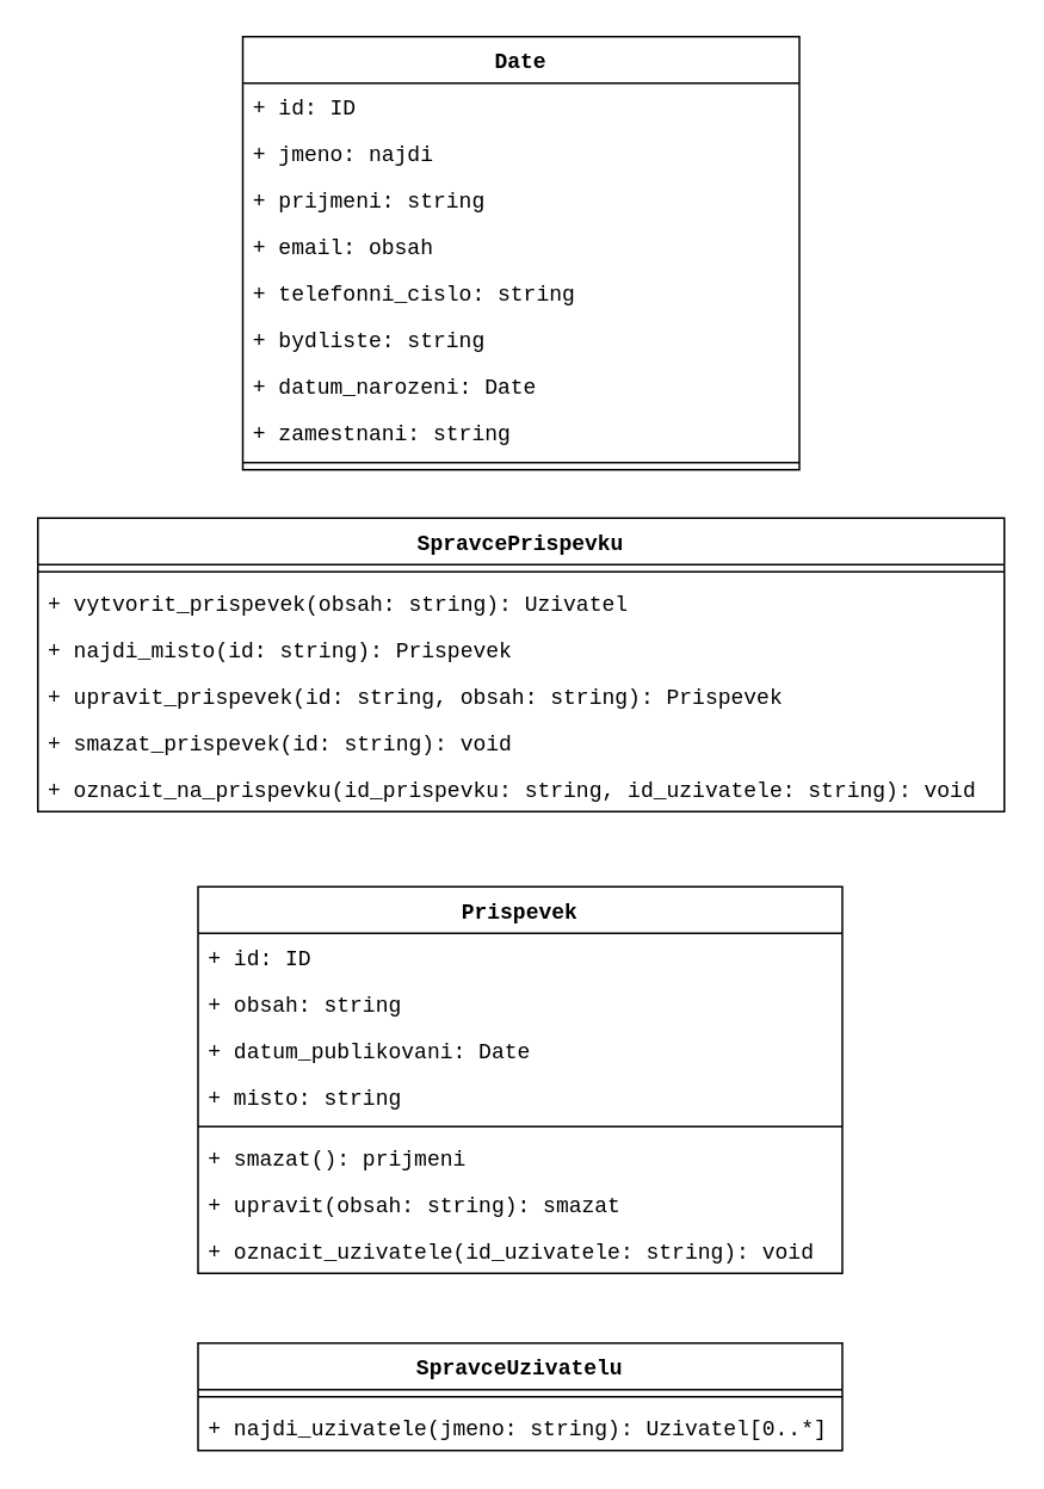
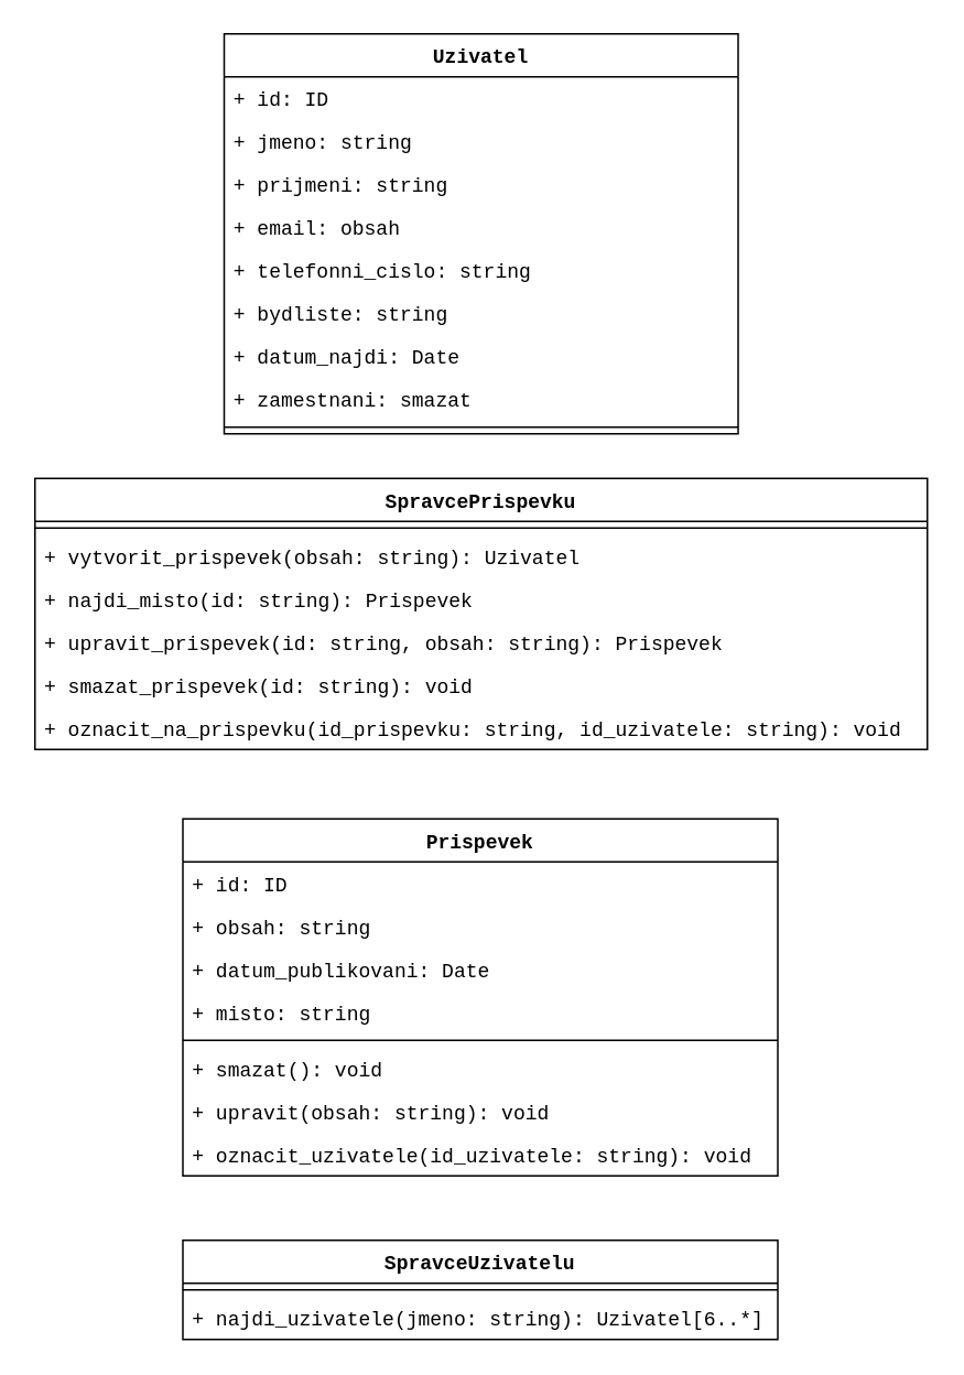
  <mxCell id="0" />
  <mxCell id="1" parent="0" />
  <mxCell id="2" value="Prispevek" style="swimlane;fontStyle=1;align=center;verticalAlign=top;childLayout=stackLayout;horizontal=1;startSize=26;horizontalStack=0;resizeParent=1;resizeParentMax=0;resizeLast=0;collapsible=1;marginBottom=0;fontFamily=Courier New;" vertex="1" parent="1"><mxGeometry x="110" y="495" width="360" height="216" as="geometry" /></mxCell>
  <mxCell id="3" value="+ id: ID" style="text;strokeColor=none;fillColor=none;align=left;verticalAlign=top;spacingLeft=4;spacingRight=4;overflow=hidden;rotatable=0;points=[[0,0.5],[1,0.5]];portConstraint=eastwest;fontFamily=Courier New;" vertex="1" parent="2"><mxGeometry y="26" width="360" height="26" as="geometry" /></mxCell>
  <mxCell id="4" value="+ obsah: string" style="text;strokeColor=none;fillColor=none;align=left;verticalAlign=top;spacingLeft=4;spacingRight=4;overflow=hidden;rotatable=0;points=[[0,0.5],[1,0.5]];portConstraint=eastwest;fontFamily=Courier New;" vertex="1" parent="2"><mxGeometry y="52" width="360" height="26" as="geometry" /></mxCell>
  <mxCell id="5" value="+ datum_publikovani: Date" style="text;strokeColor=none;fillColor=none;align=left;verticalAlign=top;spacingLeft=4;spacingRight=4;overflow=hidden;rotatable=0;points=[[0,0.5],[1,0.5]];portConstraint=eastwest;fontFamily=Courier New;" vertex="1" parent="2"><mxGeometry y="78" width="360" height="26" as="geometry" /></mxCell>
  <mxCell id="6" value="+ misto: string" style="text;strokeColor=none;fillColor=none;align=left;verticalAlign=top;spacingLeft=4;spacingRight=4;overflow=hidden;rotatable=0;points=[[0,0.5],[1,0.5]];portConstraint=eastwest;fontFamily=Courier New;" vertex="1" parent="2"><mxGeometry y="104" width="360" height="26" as="geometry" /></mxCell>
  <mxCell id="7" value="" style="line;strokeWidth=1;fillColor=none;align=left;verticalAlign=middle;spacingTop=-1;spacingLeft=3;spacingRight=3;rotatable=0;labelPosition=right;points=[];portConstraint=eastwest;strokeColor=inherit;fontFamily=Courier New;" vertex="1" parent="2"><mxGeometry y="130" width="360" height="8" as="geometry" /></mxCell>
- <mxCell id="8" value="+ smazat(): prijmeni" style="text;strokeColor=none;fillColor=none;align=left;verticalAlign=top;spacingLeft=4;spacingRight=4;overflow=hidden;rotatable=0;points=[[0,0.5],[1,0.5]];portConstraint=eastwest;fontFamily=Courier New;" vertex="1" parent="2"><mxGeometry y="138" width="360" height="26" as="geometry" /></mxCell>
- <mxCell id="9" value="+ upravit(obsah: string): smazat" style="text;strokeColor=none;fillColor=none;align=left;verticalAlign=top;spacingLeft=4;spacingRight=4;overflow=hidden;rotatable=0;points=[[0,0.5],[1,0.5]];portConstraint=eastwest;fontFamily=Courier New;" vertex="1" parent="2"><mxGeometry y="164" width="360" height="26" as="geometry" /></mxCell>
+ <mxCell id="8" value="+ smazat(): void" style="text;strokeColor=none;fillColor=none;align=left;verticalAlign=top;spacingLeft=4;spacingRight=4;overflow=hidden;rotatable=0;points=[[0,0.5],[1,0.5]];portConstraint=eastwest;fontFamily=Courier New;" vertex="1" parent="2"><mxGeometry y="138" width="360" height="26" as="geometry" /></mxCell>
+ <mxCell id="9" value="+ upravit(obsah: string): void" style="text;strokeColor=none;fillColor=none;align=left;verticalAlign=top;spacingLeft=4;spacingRight=4;overflow=hidden;rotatable=0;points=[[0,0.5],[1,0.5]];portConstraint=eastwest;fontFamily=Courier New;" vertex="1" parent="2"><mxGeometry y="164" width="360" height="26" as="geometry" /></mxCell>
  <mxCell id="10" value="+ oznacit_uzivatele(id_uzivatele: string): void" style="text;strokeColor=none;fillColor=none;align=left;verticalAlign=top;spacingLeft=4;spacingRight=4;overflow=hidden;rotatable=0;points=[[0,0.5],[1,0.5]];portConstraint=eastwest;fontFamily=Courier New;" vertex="1" parent="2"><mxGeometry y="190" width="360" height="26" as="geometry" /></mxCell>
- <mxCell id="11" value="Date" style="swimlane;fontStyle=1;align=center;verticalAlign=top;childLayout=stackLayout;horizontal=1;startSize=26;horizontalStack=0;resizeParent=1;resizeParentMax=0;resizeLast=0;collapsible=1;marginBottom=0;fontFamily=Courier New;" vertex="1" parent="1"><mxGeometry x="135" y="20" width="311" height="242" as="geometry" /></mxCell>
+ <mxCell id="11" value="Uzivatel" style="swimlane;fontStyle=1;align=center;verticalAlign=top;childLayout=stackLayout;horizontal=1;startSize=26;horizontalStack=0;resizeParent=1;resizeParentMax=0;resizeLast=0;collapsible=1;marginBottom=0;fontFamily=Courier New;" vertex="1" parent="1"><mxGeometry x="135" y="20" width="311" height="242" as="geometry" /></mxCell>
  <mxCell id="12" value="+ id: ID" style="text;strokeColor=none;fillColor=none;align=left;verticalAlign=top;spacingLeft=4;spacingRight=4;overflow=hidden;rotatable=0;points=[[0,0.5],[1,0.5]];portConstraint=eastwest;fontFamily=Courier New;" vertex="1" parent="11"><mxGeometry y="26" width="311" height="26" as="geometry" /></mxCell>
- <mxCell id="13" value="+ jmeno: najdi" style="text;strokeColor=none;fillColor=none;align=left;verticalAlign=top;spacingLeft=4;spacingRight=4;overflow=hidden;rotatable=0;points=[[0,0.5],[1,0.5]];portConstraint=eastwest;fontFamily=Courier New;" vertex="1" parent="11"><mxGeometry y="52" width="311" height="26" as="geometry" /></mxCell>
+ <mxCell id="13" value="+ jmeno: string" style="text;strokeColor=none;fillColor=none;align=left;verticalAlign=top;spacingLeft=4;spacingRight=4;overflow=hidden;rotatable=0;points=[[0,0.5],[1,0.5]];portConstraint=eastwest;fontFamily=Courier New;" vertex="1" parent="11"><mxGeometry y="52" width="311" height="26" as="geometry" /></mxCell>
  <mxCell id="14" value="+ prijmeni: string" style="text;strokeColor=none;fillColor=none;align=left;verticalAlign=top;spacingLeft=4;spacingRight=4;overflow=hidden;rotatable=0;points=[[0,0.5],[1,0.5]];portConstraint=eastwest;fontFamily=Courier New;" vertex="1" parent="11"><mxGeometry y="78" width="311" height="26" as="geometry" /></mxCell>
  <mxCell id="15" value="+ email: obsah" style="text;strokeColor=none;fillColor=none;align=left;verticalAlign=top;spacingLeft=4;spacingRight=4;overflow=hidden;rotatable=0;points=[[0,0.5],[1,0.5]];portConstraint=eastwest;fontFamily=Courier New;" vertex="1" parent="11"><mxGeometry y="104" width="311" height="26" as="geometry" /></mxCell>
  <mxCell id="16" value="+ telefonni_cislo: string" style="text;strokeColor=none;fillColor=none;align=left;verticalAlign=top;spacingLeft=4;spacingRight=4;overflow=hidden;rotatable=0;points=[[0,0.5],[1,0.5]];portConstraint=eastwest;fontFamily=Courier New;" vertex="1" parent="11"><mxGeometry y="130" width="311" height="26" as="geometry" /></mxCell>
  <mxCell id="17" value="+ bydliste: string" style="text;strokeColor=none;fillColor=none;align=left;verticalAlign=top;spacingLeft=4;spacingRight=4;overflow=hidden;rotatable=0;points=[[0,0.5],[1,0.5]];portConstraint=eastwest;fontFamily=Courier New;" vertex="1" parent="11"><mxGeometry y="156" width="311" height="26" as="geometry" /></mxCell>
- <mxCell id="18" value="+ datum_narozeni: Date" style="text;strokeColor=none;fillColor=none;align=left;verticalAlign=top;spacingLeft=4;spacingRight=4;overflow=hidden;rotatable=0;points=[[0,0.5],[1,0.5]];portConstraint=eastwest;fontFamily=Courier New;" vertex="1" parent="11"><mxGeometry y="182" width="311" height="26" as="geometry" /></mxCell>
- <mxCell id="19" value="+ zamestnani: string" style="text;strokeColor=none;fillColor=none;align=left;verticalAlign=top;spacingLeft=4;spacingRight=4;overflow=hidden;rotatable=0;points=[[0,0.5],[1,0.5]];portConstraint=eastwest;fontFamily=Courier New;" vertex="1" parent="11"><mxGeometry y="208" width="311" height="26" as="geometry" /></mxCell>
+ <mxCell id="18" value="+ datum_najdi: Date" style="text;strokeColor=none;fillColor=none;align=left;verticalAlign=top;spacingLeft=4;spacingRight=4;overflow=hidden;rotatable=0;points=[[0,0.5],[1,0.5]];portConstraint=eastwest;fontFamily=Courier New;" vertex="1" parent="11"><mxGeometry y="182" width="311" height="26" as="geometry" /></mxCell>
+ <mxCell id="19" value="+ zamestnani: smazat" style="text;strokeColor=none;fillColor=none;align=left;verticalAlign=top;spacingLeft=4;spacingRight=4;overflow=hidden;rotatable=0;points=[[0,0.5],[1,0.5]];portConstraint=eastwest;fontFamily=Courier New;" vertex="1" parent="11"><mxGeometry y="208" width="311" height="26" as="geometry" /></mxCell>
  <mxCell id="20" value="" style="line;strokeWidth=1;fillColor=none;align=left;verticalAlign=middle;spacingTop=-1;spacingLeft=3;spacingRight=3;rotatable=0;labelPosition=right;points=[];portConstraint=eastwest;strokeColor=inherit;fontFamily=Courier New;" vertex="1" parent="11"><mxGeometry y="234" width="311" height="8" as="geometry" /></mxCell>
  <mxCell id="21" value="SpravcePrispevku" style="swimlane;fontStyle=1;align=center;verticalAlign=top;childLayout=stackLayout;horizontal=1;startSize=26;horizontalStack=0;resizeParent=1;resizeParentMax=0;resizeLast=0;collapsible=1;marginBottom=0;fontFamily=Courier New;" vertex="1" parent="1"><mxGeometry x="20.5" y="289" width="540" height="164" as="geometry" /></mxCell>
  <mxCell id="22" value="" style="line;strokeWidth=1;fillColor=none;align=left;verticalAlign=middle;spacingTop=-1;spacingLeft=3;spacingRight=3;rotatable=0;labelPosition=right;points=[];portConstraint=eastwest;strokeColor=inherit;fontFamily=Courier New;" vertex="1" parent="21"><mxGeometry y="26" width="540" height="8" as="geometry" /></mxCell>
  <mxCell id="23" value="+ vytvorit_prispevek(obsah: string): Uzivatel" style="text;strokeColor=none;fillColor=none;align=left;verticalAlign=top;spacingLeft=4;spacingRight=4;overflow=hidden;rotatable=0;points=[[0,0.5],[1,0.5]];portConstraint=eastwest;fontFamily=Courier New;" vertex="1" parent="21"><mxGeometry y="34" width="540" height="26" as="geometry" /></mxCell>
  <mxCell id="24" value="+ najdi_misto(id: string): Prispevek" style="text;strokeColor=none;fillColor=none;align=left;verticalAlign=top;spacingLeft=4;spacingRight=4;overflow=hidden;rotatable=0;points=[[0,0.5],[1,0.5]];portConstraint=eastwest;fontFamily=Courier New;" vertex="1" parent="21"><mxGeometry y="60" width="540" height="26" as="geometry" /></mxCell>
  <mxCell id="25" value="+ upravit_prispevek(id: string, obsah: string): Prispevek" style="text;strokeColor=none;fillColor=none;align=left;verticalAlign=top;spacingLeft=4;spacingRight=4;overflow=hidden;rotatable=0;points=[[0,0.5],[1,0.5]];portConstraint=eastwest;fontFamily=Courier New;" vertex="1" parent="21"><mxGeometry y="86" width="540" height="26" as="geometry" /></mxCell>
  <mxCell id="26" value="+ smazat_prispevek(id: string): void" style="text;strokeColor=none;fillColor=none;align=left;verticalAlign=top;spacingLeft=4;spacingRight=4;overflow=hidden;rotatable=0;points=[[0,0.5],[1,0.5]];portConstraint=eastwest;fontFamily=Courier New;" vertex="1" parent="21"><mxGeometry y="112" width="540" height="26" as="geometry" /></mxCell>
  <mxCell id="27" value="+ oznacit_na_prispevku(id_prispevku: string, id_uzivatele: string): void" style="text;strokeColor=none;fillColor=none;align=left;verticalAlign=top;spacingLeft=4;spacingRight=4;overflow=hidden;rotatable=0;points=[[0,0.5],[1,0.5]];portConstraint=eastwest;fontFamily=Courier New;" vertex="1" parent="21"><mxGeometry y="138" width="540" height="26" as="geometry" /></mxCell>
  <mxCell id="28" value="SpravceUzivatelu" style="swimlane;fontStyle=1;align=center;verticalAlign=top;childLayout=stackLayout;horizontal=1;startSize=26;horizontalStack=0;resizeParent=1;resizeParentMax=0;resizeLast=0;collapsible=1;marginBottom=0;fontFamily=Courier New;" vertex="1" parent="1"><mxGeometry x="110" y="750" width="360" height="60" as="geometry" /></mxCell>
  <mxCell id="29" value="" style="line;strokeWidth=1;fillColor=none;align=left;verticalAlign=middle;spacingTop=-1;spacingLeft=3;spacingRight=3;rotatable=0;labelPosition=right;points=[];portConstraint=eastwest;strokeColor=inherit;fontFamily=Courier New;" vertex="1" parent="28"><mxGeometry y="26" width="360" height="8" as="geometry" /></mxCell>
- <mxCell id="30" value="+ najdi_uzivatele(jmeno: string): Uzivatel[0..*]" style="text;strokeColor=none;fillColor=none;align=left;verticalAlign=top;spacingLeft=4;spacingRight=4;overflow=hidden;rotatable=0;points=[[0,0.5],[1,0.5]];portConstraint=eastwest;fontFamily=Courier New;" vertex="1" parent="28"><mxGeometry y="34" width="360" height="26" as="geometry" /></mxCell>
+ <mxCell id="30" value="+ najdi_uzivatele(jmeno: string): Uzivatel[6..*]" style="text;strokeColor=none;fillColor=none;align=left;verticalAlign=top;spacingLeft=4;spacingRight=4;overflow=hidden;rotatable=0;points=[[0,0.5],[1,0.5]];portConstraint=eastwest;fontFamily=Courier New;" vertex="1" parent="28"><mxGeometry y="34" width="360" height="26" as="geometry" /></mxCell>
